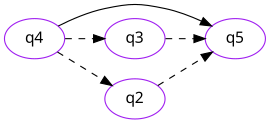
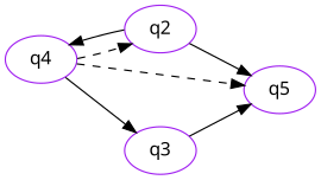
  digraph {
    fontname="Noto Sans"
    rankdir=LR
    node [color=purple fontname="Noto Sans"]
    edge [fontname="Noto Sans" style=solid]
    q5 [initial=1]
    q3
    q2
    q4
-   q3 -> q5 [style=dashed]
-   q2 -> q5 [style=dashed]
-   q4 -> q5
-   q4 -> q3 [style=dashed]
+   q3 -> q5
+   q2 -> q5
+   q2 -> q4
+   q4 -> q5 [style=dashed]
+   q4 -> q3
    q4 -> q2 [style=dashed]
  }
